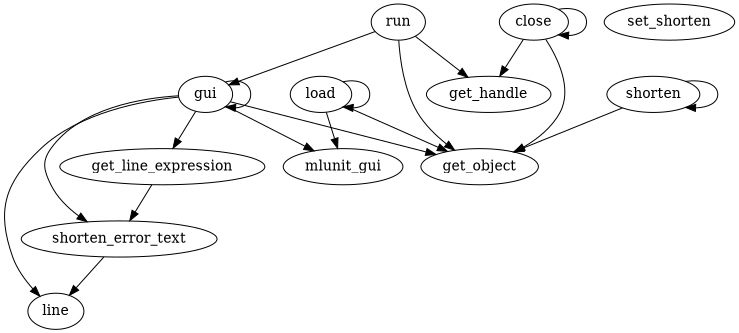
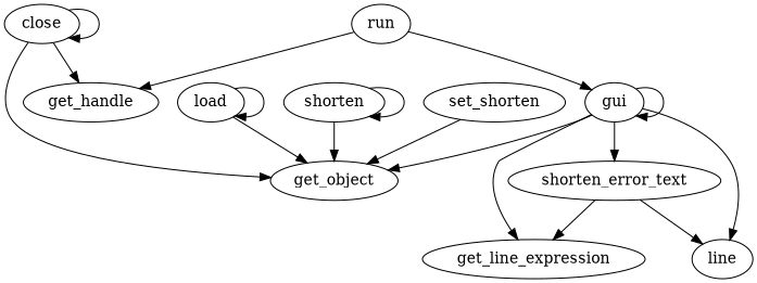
  digraph {
    close
    get_handle
    get_object
    gui
    get_line_expression
-   mlunit_gui
    shorten_error_text
    n8 [label=line]
    load
    run
    n11 [label=shorten]
    set_shorten
    close -> close
    close -> get_handle
    close -> get_object
    gui -> get_object
    gui -> gui
    gui -> get_line_expression
-   gui -> mlunit_gui
    gui -> shorten_error_text
    gui -> n8
-   get_line_expression -> shorten_error_text
+   shorten_error_text -> get_line_expression
    shorten_error_text -> n8
    load -> get_object
-   load -> mlunit_gui
    load -> load
    run -> get_handle
-   run -> get_object
+   set_shorten -> get_object
    run -> gui
    n11 -> get_object
    n11 -> n11
  }
